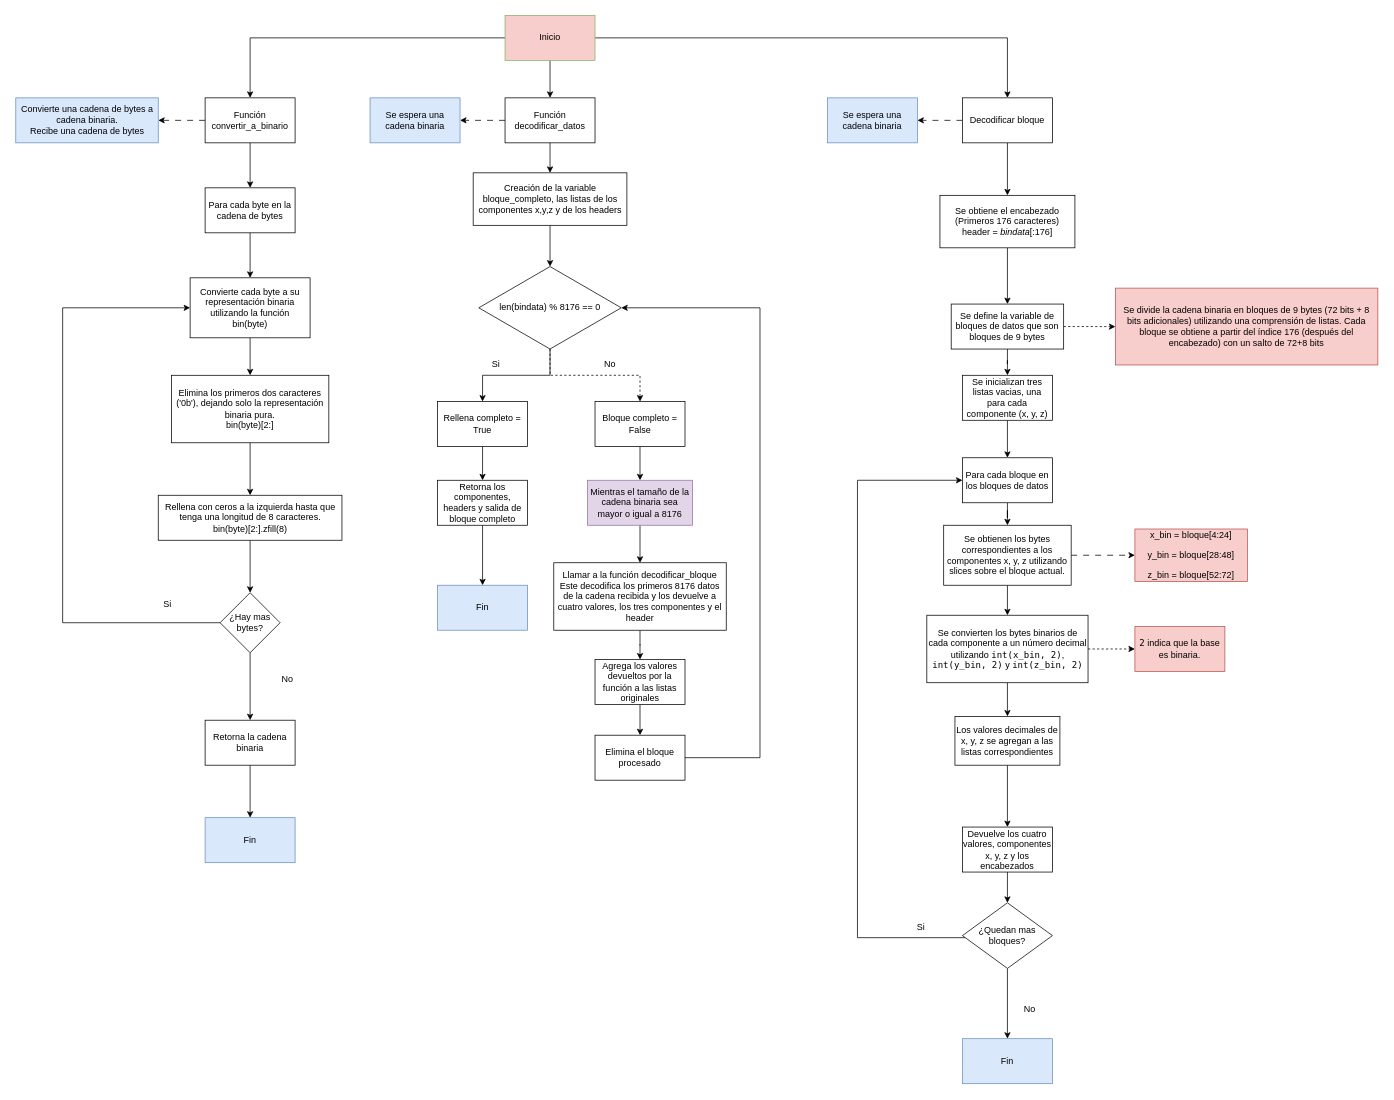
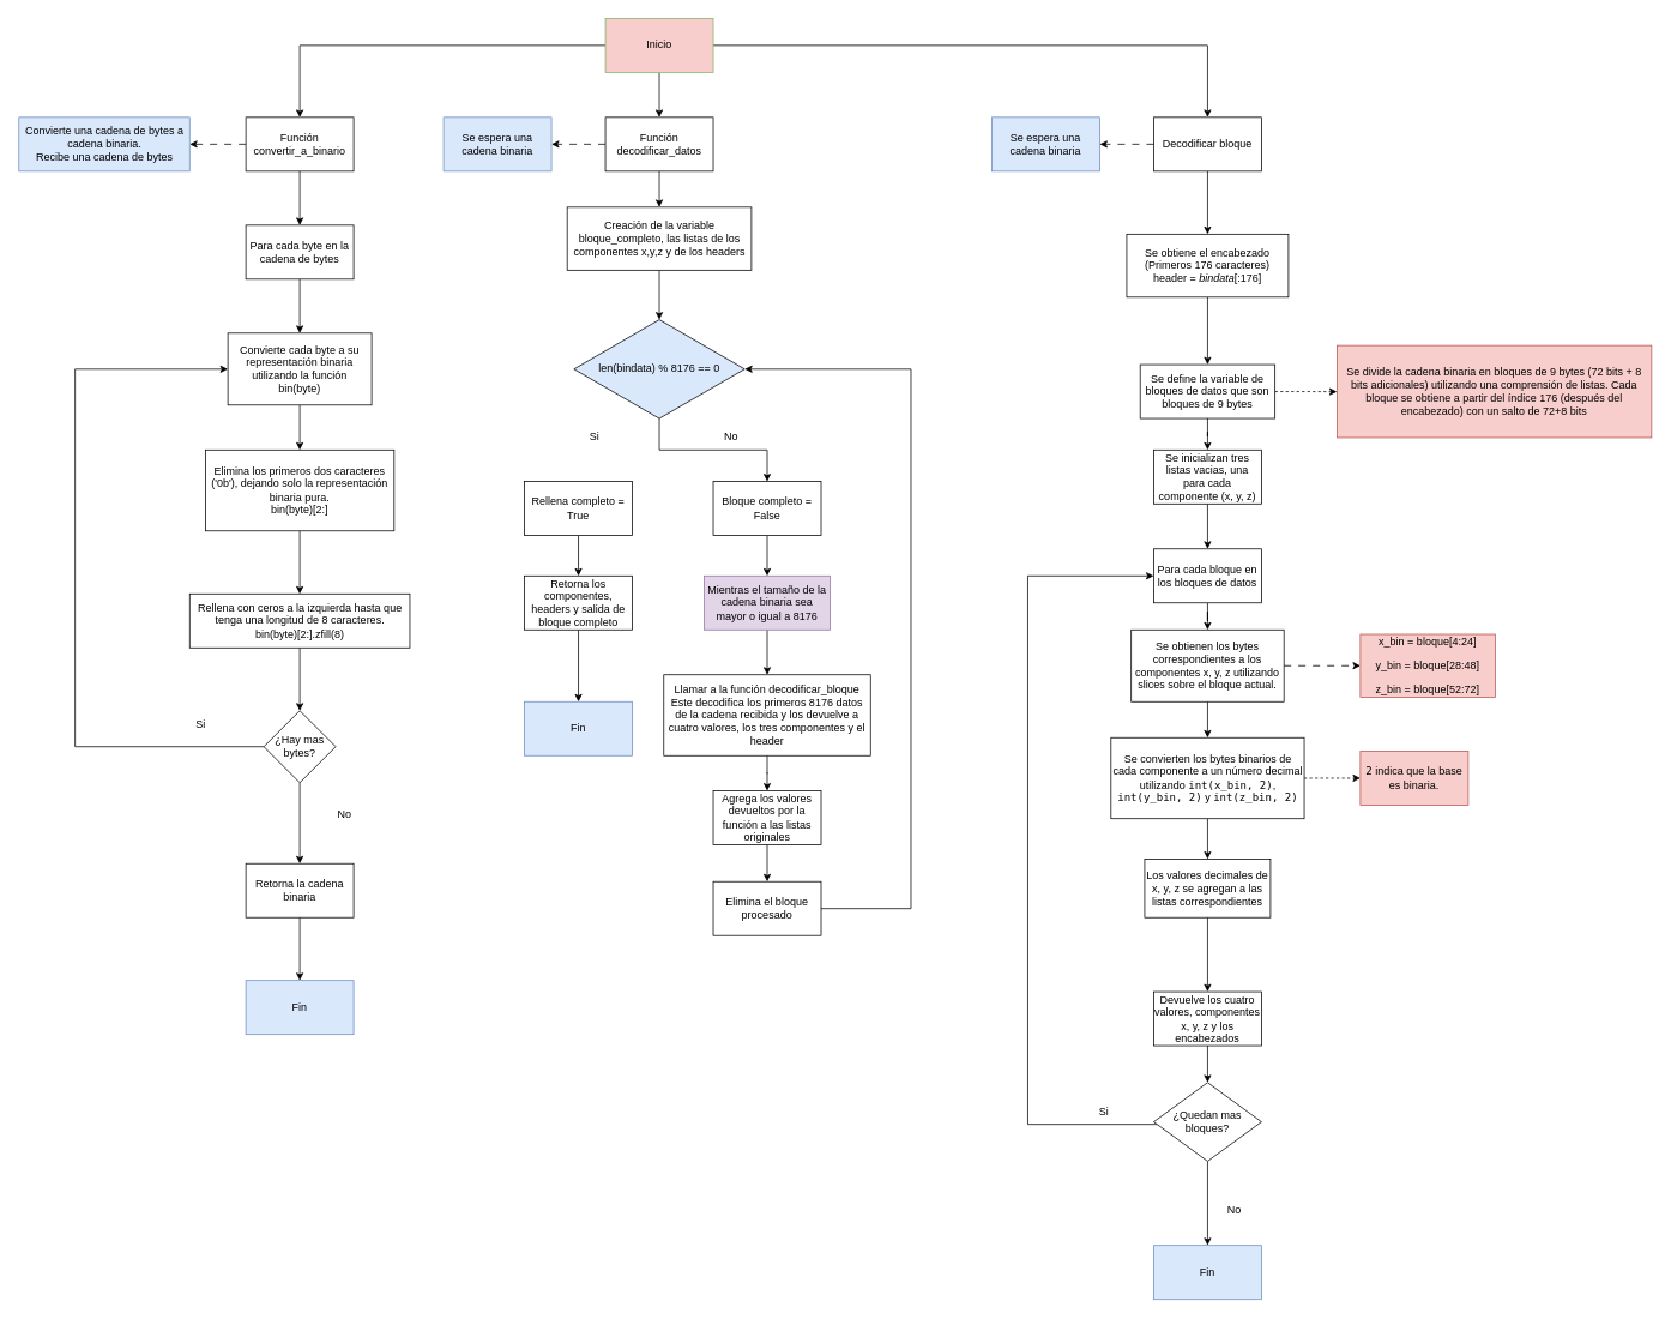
  <mxCell id="0" />
  <mxCell id="1" parent="0" />
  <mxCell id="2" value="" style="edgeStyle=orthogonalEdgeStyle;rounded=0;orthogonalLoop=1;jettySize=auto;html=1;" edge="1" parent="1" source="5" target="8"><mxGeometry relative="1" as="geometry" /></mxCell>
  <mxCell id="3" value="" style="edgeStyle=orthogonalEdgeStyle;rounded=0;orthogonalLoop=1;jettySize=auto;html=1;" edge="1" parent="1" source="5" target="28"><mxGeometry relative="1" as="geometry" /></mxCell>
  <mxCell id="4" value="" style="edgeStyle=orthogonalEdgeStyle;rounded=0;orthogonalLoop=1;jettySize=auto;html=1;" edge="1" parent="1" source="5" target="53"><mxGeometry relative="1" as="geometry" /></mxCell>
  <mxCell id="5" value="Inicio" style="rounded=0;whiteSpace=wrap;html=1;fillColor=#f8cecc;strokeColor=#82b366;" vertex="1" parent="1"><mxGeometry x="673" y="20" width="120" height="60" as="geometry" /></mxCell>
  <mxCell id="6" value="" style="edgeStyle=orthogonalEdgeStyle;rounded=0;orthogonalLoop=1;jettySize=auto;html=1;dashed=1;dashPattern=8 8;" edge="1" parent="1" source="8" target="9"><mxGeometry relative="1" as="geometry" /></mxCell>
  <mxCell id="7" value="" style="edgeStyle=orthogonalEdgeStyle;rounded=0;orthogonalLoop=1;jettySize=auto;html=1;" edge="1" parent="1" source="8" target="11"><mxGeometry relative="1" as="geometry" /></mxCell>
  <mxCell id="8" value="&lt;div&gt;Función &lt;br&gt;&lt;/div&gt;&lt;div&gt;convertir_a_binario&lt;br&gt;&lt;/div&gt; " style="whiteSpace=wrap;html=1;rounded=0;" vertex="1" parent="1"><mxGeometry x="273" y="130" width="120" height="60" as="geometry" /></mxCell>
  <mxCell id="9" value="&lt;div&gt;Convierte una cadena de bytes a cadena binaria. &lt;br&gt;&lt;/div&gt;&lt;div&gt;Recibe una cadena de bytes&lt;br&gt;&lt;/div&gt;" style="whiteSpace=wrap;html=1;rounded=0;fillColor=#dae8fc;strokeColor=#6c8ebf;" vertex="1" parent="1"><mxGeometry x="20.5" y="130" width="190" height="60" as="geometry" /></mxCell>
  <mxCell id="10" value="" style="edgeStyle=orthogonalEdgeStyle;rounded=0;orthogonalLoop=1;jettySize=auto;html=1;" edge="1" parent="1" source="11" target="13"><mxGeometry relative="1" as="geometry" /></mxCell>
  <mxCell id="11" value="Para cada byte en la cadena de bytes" style="whiteSpace=wrap;html=1;rounded=0;" vertex="1" parent="1"><mxGeometry x="273" y="250" width="120" height="60" as="geometry" /></mxCell>
  <mxCell id="12" value="" style="edgeStyle=orthogonalEdgeStyle;rounded=0;orthogonalLoop=1;jettySize=auto;html=1;" edge="1" parent="1" source="13" target="15"><mxGeometry relative="1" as="geometry" /></mxCell>
  <mxCell id="13" value="Convierte cada byte a su representación binaria utilizando la función &lt;br&gt;bin(byte)" style="whiteSpace=wrap;html=1;rounded=0;" vertex="1" parent="1"><mxGeometry x="253" y="370" width="160" height="80" as="geometry" /></mxCell>
  <mxCell id="14" value="" style="edgeStyle=orthogonalEdgeStyle;rounded=0;orthogonalLoop=1;jettySize=auto;html=1;" edge="1" parent="1" source="15" target="17"><mxGeometry relative="1" as="geometry" /></mxCell>
  <mxCell id="15" value="&lt;div&gt;Elimina los primeros dos caracteres ('0b'), dejando solo la representación binaria pura.&lt;/div&gt;&lt;div&gt;bin(byte)[2:]&lt;br&gt;&lt;/div&gt;" style="whiteSpace=wrap;html=1;rounded=0;" vertex="1" parent="1"><mxGeometry x="228" y="500" width="210" height="90" as="geometry" /></mxCell>
  <mxCell id="16" value="" style="edgeStyle=orthogonalEdgeStyle;rounded=0;orthogonalLoop=1;jettySize=auto;html=1;" edge="1" parent="1" source="17" target="20"><mxGeometry relative="1" as="geometry" /></mxCell>
  <mxCell id="17" value="&lt;div&gt;Rellena con ceros a la izquierda hasta que tenga una longitud de 8 caracteres.&lt;/div&gt;bin(byte)[2:].zfill(8)" style="whiteSpace=wrap;html=1;rounded=0;" vertex="1" parent="1"><mxGeometry x="210.5" y="660" width="245" height="60" as="geometry" /></mxCell>
  <mxCell id="18" style="edgeStyle=orthogonalEdgeStyle;rounded=0;orthogonalLoop=1;jettySize=auto;html=1;entryX=0;entryY=0.5;entryDx=0;entryDy=0;" edge="1" parent="1" source="20" target="13"><mxGeometry relative="1" as="geometry"><Array as="points"><mxPoint x="83" y="830" /><mxPoint x="83" y="410" /></Array></mxGeometry></mxCell>
  <mxCell id="19" value="" style="edgeStyle=orthogonalEdgeStyle;rounded=0;orthogonalLoop=1;jettySize=auto;html=1;" edge="1" parent="1" source="20" target="23"><mxGeometry relative="1" as="geometry" /></mxCell>
  <mxCell id="20" value="¿Hay mas bytes?" style="rhombus;whiteSpace=wrap;html=1;rounded=0;" vertex="1" parent="1"><mxGeometry x="293" y="790" width="80" height="80" as="geometry" /></mxCell>
  <mxCell id="21" value="Si" style="text;html=1;align=center;verticalAlign=middle;whiteSpace=wrap;rounded=0;" vertex="1" parent="1"><mxGeometry x="193" y="790" width="60" height="30" as="geometry" /></mxCell>
  <mxCell id="22" value="" style="edgeStyle=orthogonalEdgeStyle;rounded=0;orthogonalLoop=1;jettySize=auto;html=1;" edge="1" parent="1" source="23" target="25"><mxGeometry relative="1" as="geometry" /></mxCell>
  <mxCell id="23" value="Retorna la cadena binaria" style="whiteSpace=wrap;html=1;rounded=0;" vertex="1" parent="1"><mxGeometry x="273" y="960" width="120" height="60" as="geometry" /></mxCell>
  <mxCell id="24" value="No" style="text;html=1;align=center;verticalAlign=middle;whiteSpace=wrap;rounded=0;" vertex="1" parent="1"><mxGeometry x="353" y="890" width="60" height="30" as="geometry" /></mxCell>
  <mxCell id="25" value="Fin" style="whiteSpace=wrap;html=1;rounded=0;fillColor=#dae8fc;strokeColor=#6c8ebf;" vertex="1" parent="1"><mxGeometry x="273" y="1090" width="120" height="60" as="geometry" /></mxCell>
  <mxCell id="26" value="" style="edgeStyle=orthogonalEdgeStyle;rounded=0;orthogonalLoop=1;jettySize=auto;html=1;" edge="1" parent="1" source="28" target="30"><mxGeometry relative="1" as="geometry" /></mxCell>
  <mxCell id="27" value="" style="edgeStyle=orthogonalEdgeStyle;rounded=0;orthogonalLoop=1;jettySize=auto;html=1;dashed=1;dashPattern=8 8;" edge="1" parent="1" source="28" target="31"><mxGeometry relative="1" as="geometry" /></mxCell>
  <mxCell id="28" value="Función&lt;br&gt;decodificar_datos" style="whiteSpace=wrap;html=1;rounded=0;" vertex="1" parent="1"><mxGeometry x="673" y="130" width="120" height="60" as="geometry" /></mxCell>
  <mxCell id="29" value="" style="edgeStyle=orthogonalEdgeStyle;rounded=0;orthogonalLoop=1;jettySize=auto;html=1;" edge="1" parent="1" source="30" target="34"><mxGeometry relative="1" as="geometry" /></mxCell>
  <mxCell id="30" value="Creación de la variable bloque_completo, las listas de los componentes x,y,z y de los headers" style="whiteSpace=wrap;html=1;rounded=0;" vertex="1" parent="1"><mxGeometry x="630.5" y="230" width="205" height="70" as="geometry" /></mxCell>
  <mxCell id="31" value="Se espera una cadena binaria" style="whiteSpace=wrap;html=1;rounded=0;fillColor=#dae8fc;strokeColor=#6c8ebf;" vertex="1" parent="1"><mxGeometry x="493" y="130" width="120" height="60" as="geometry" /></mxCell>
- <mxCell id="32" value="" style="edgeStyle=orthogonalEdgeStyle;rounded=0;orthogonalLoop=1;jettySize=auto;html=1;" edge="1" parent="1" source="34" target="36"><mxGeometry relative="1" as="geometry" /></mxCell>
- <mxCell id="33" value="" style="edgeStyle=orthogonalEdgeStyle;rounded=0;orthogonalLoop=1;jettySize=auto;html=1;dashed=1;" edge="1" parent="1" source="34" target="39"><mxGeometry relative="1" as="geometry" /></mxCell>
- <mxCell id="34" value="len(bindata) % 8176 == 0" style="rhombus;whiteSpace=wrap;html=1;rounded=0;" vertex="1" parent="1"><mxGeometry x="638" y="355" width="190" height="110" as="geometry" /></mxCell>
+ <mxCell id="33" value="" style="edgeStyle=orthogonalEdgeStyle;rounded=0;orthogonalLoop=1;jettySize=auto;html=1;" edge="1" parent="1" source="34" target="39"><mxGeometry relative="1" as="geometry" /></mxCell>
+ <mxCell id="34" value="len(bindata) % 8176 == 0" style="rhombus;whiteSpace=wrap;html=1;rounded=0;fillColor=#dae8fc;" vertex="1" parent="1"><mxGeometry x="638" y="355" width="190" height="110" as="geometry" /></mxCell>
  <mxCell id="35" style="edgeStyle=orthogonalEdgeStyle;rounded=0;orthogonalLoop=1;jettySize=auto;html=1;entryX=0.5;entryY=0;entryDx=0;entryDy=0;" edge="1" parent="1" source="36" target="42"><mxGeometry relative="1" as="geometry" /></mxCell>
  <mxCell id="36" value="Rellena completo = True" style="whiteSpace=wrap;html=1;rounded=0;" vertex="1" parent="1"><mxGeometry x="583" y="535" width="120" height="60" as="geometry" /></mxCell>
  <mxCell id="37" value="No" style="text;html=1;align=center;verticalAlign=middle;whiteSpace=wrap;rounded=0;" vertex="1" parent="1"><mxGeometry x="783" y="470" width="60" height="30" as="geometry" /></mxCell>
  <mxCell id="38" style="edgeStyle=orthogonalEdgeStyle;rounded=0;orthogonalLoop=1;jettySize=auto;html=1;entryX=0.5;entryY=0;entryDx=0;entryDy=0;" edge="1" parent="1" source="39" target="44"><mxGeometry relative="1" as="geometry" /></mxCell>
  <mxCell id="39" value="Bloque completo = False" style="whiteSpace=wrap;html=1;rounded=0;" vertex="1" parent="1"><mxGeometry x="793" y="535" width="120" height="60" as="geometry" /></mxCell>
  <mxCell id="40" value="Si" style="text;html=1;align=center;verticalAlign=middle;whiteSpace=wrap;rounded=0;" vertex="1" parent="1"><mxGeometry x="630.5" y="470" width="60" height="30" as="geometry" /></mxCell>
  <mxCell id="41" value="" style="edgeStyle=orthogonalEdgeStyle;rounded=0;orthogonalLoop=1;jettySize=auto;html=1;" edge="1" parent="1" source="42" target="83"><mxGeometry relative="1" as="geometry" /></mxCell>
  <mxCell id="42" value="Retorna los componentes, headers y salida de bloque completo" style="whiteSpace=wrap;html=1;rounded=0;" vertex="1" parent="1"><mxGeometry x="583" y="640" width="120" height="60" as="geometry" /></mxCell>
  <mxCell id="43" value="" style="edgeStyle=orthogonalEdgeStyle;rounded=0;orthogonalLoop=1;jettySize=auto;html=1;" edge="1" parent="1" source="44" target="46"><mxGeometry relative="1" as="geometry" /></mxCell>
  <mxCell id="44" value="Mientras el tamaño de la cadena binaria sea mayor o igual a 8176" style="whiteSpace=wrap;html=1;rounded=0;fillColor=#e1d5e7;strokeColor=#9673a6;" vertex="1" parent="1"><mxGeometry x="783" y="640" width="140" height="60" as="geometry" /></mxCell>
  <mxCell id="45" value="" style="edgeStyle=orthogonalEdgeStyle;rounded=0;orthogonalLoop=1;jettySize=auto;html=1;" edge="1" parent="1" source="46" target="48"><mxGeometry relative="1" as="geometry" /></mxCell>
  <mxCell id="46" value="&lt;div&gt;Llamar a la&amp;nbsp;función decodificar_bloque&lt;/div&gt;&lt;div&gt;Este decodifica los primeros 8176 datos de la cadena recibida y los devuelve a cuatro valores, los tres componentes y el header&lt;br&gt; &lt;/div&gt;" style="whiteSpace=wrap;html=1;rounded=0;" vertex="1" parent="1"><mxGeometry x="738" y="750" width="230" height="90" as="geometry" /></mxCell>
  <mxCell id="47" value="" style="edgeStyle=orthogonalEdgeStyle;rounded=0;orthogonalLoop=1;jettySize=auto;html=1;" edge="1" parent="1" source="48" target="50"><mxGeometry relative="1" as="geometry" /></mxCell>
  <mxCell id="48" value="Agrega los valores devueltos por la función a las listas originales" style="whiteSpace=wrap;html=1;rounded=0;" vertex="1" parent="1"><mxGeometry x="793" y="879" width="120" height="60" as="geometry" /></mxCell>
  <mxCell id="49" style="edgeStyle=orthogonalEdgeStyle;rounded=0;orthogonalLoop=1;jettySize=auto;html=1;entryX=1;entryY=0.5;entryDx=0;entryDy=0;" edge="1" parent="1" source="50" target="34"><mxGeometry relative="1" as="geometry"><Array as="points"><mxPoint x="1013" y="1010" /><mxPoint x="1013" y="410" /></Array></mxGeometry></mxCell>
  <mxCell id="50" value="Elimina el bloque procesado" style="whiteSpace=wrap;html=1;rounded=0;" vertex="1" parent="1"><mxGeometry x="793" y="980" width="120" height="60" as="geometry" /></mxCell>
  <mxCell id="51" value="" style="edgeStyle=orthogonalEdgeStyle;rounded=0;orthogonalLoop=1;jettySize=auto;html=1;" edge="1" parent="1" source="53" target="55"><mxGeometry relative="1" as="geometry" /></mxCell>
  <mxCell id="52" style="edgeStyle=orthogonalEdgeStyle;rounded=0;orthogonalLoop=1;jettySize=auto;html=1;entryX=1;entryY=0.5;entryDx=0;entryDy=0;dashed=1;dashPattern=8 8;" edge="1" parent="1" source="53" target="56"><mxGeometry relative="1" as="geometry" /></mxCell>
  <mxCell id="53" value="Decodificar bloque" style="whiteSpace=wrap;html=1;rounded=0;" vertex="1" parent="1"><mxGeometry x="1283" y="130" width="120" height="60" as="geometry" /></mxCell>
  <mxCell id="54" value="" style="edgeStyle=orthogonalEdgeStyle;rounded=0;orthogonalLoop=1;jettySize=auto;html=1;" edge="1" parent="1" source="55" target="59"><mxGeometry relative="1" as="geometry" /></mxCell>
  <mxCell id="55" value="&lt;div&gt;Se obtiene el encabezado (Primeros 176 caracteres) &lt;br&gt;&lt;/div&gt;&lt;div&gt;header = &lt;em&gt;bindata&lt;/em&gt;[:176]&lt;/div&gt;" style="whiteSpace=wrap;html=1;rounded=0;" vertex="1" parent="1"><mxGeometry x="1253" y="260" width="180" height="70" as="geometry" /></mxCell>
  <mxCell id="56" value="Se espera una cadena binaria" style="whiteSpace=wrap;html=1;rounded=0;fillColor=#dae8fc;strokeColor=#6c8ebf;" vertex="1" parent="1"><mxGeometry x="1103" y="130" width="120" height="60" as="geometry" /></mxCell>
  <mxCell id="57" value="" style="edgeStyle=orthogonalEdgeStyle;rounded=0;orthogonalLoop=1;jettySize=auto;html=1;dashed=1;" edge="1" parent="1" source="59" target="60"><mxGeometry relative="1" as="geometry" /></mxCell>
  <mxCell id="58" value="" style="edgeStyle=orthogonalEdgeStyle;rounded=0;orthogonalLoop=1;jettySize=auto;html=1;" edge="1" parent="1" source="59" target="62"><mxGeometry relative="1" as="geometry" /></mxCell>
  <mxCell id="59" value="Se define la variable de bloques de datos que son bloques de 9 bytes" style="whiteSpace=wrap;html=1;rounded=0;" vertex="1" parent="1"><mxGeometry x="1268" y="405" width="150" height="60" as="geometry" /></mxCell>
  <mxCell id="60" value="&lt;p data-pm-slice=&quot;1 1 []&quot;&gt;Se divide la cadena binaria en bloques de 9 bytes (72 bits + 8 bits adicionales) utilizando una comprensión de listas. Cada bloque se obtiene a partir del índice 176 (después del encabezado) con un salto de 72+8 bits&lt;/p&gt;" style="whiteSpace=wrap;html=1;rounded=0;fillColor=#f8cecc;strokeColor=#b85450;" vertex="1" parent="1"><mxGeometry x="1487" y="383.75" width="350" height="102.5" as="geometry" /></mxCell>
  <mxCell id="61" value="" style="edgeStyle=orthogonalEdgeStyle;rounded=0;orthogonalLoop=1;jettySize=auto;html=1;" edge="1" parent="1" source="62" target="64"><mxGeometry relative="1" as="geometry" /></mxCell>
  <mxCell id="62" value="Se inicializan tres listas vacias, una para cada componente (x, y, z)" style="whiteSpace=wrap;html=1;rounded=0;" vertex="1" parent="1"><mxGeometry x="1283" y="500" width="120" height="60" as="geometry" /></mxCell>
  <mxCell id="63" value="" style="edgeStyle=orthogonalEdgeStyle;rounded=0;orthogonalLoop=1;jettySize=auto;html=1;" edge="1" parent="1" source="64" target="67"><mxGeometry relative="1" as="geometry" /></mxCell>
  <mxCell id="64" value="Para cada bloque en los bloques de datos" style="whiteSpace=wrap;html=1;rounded=0;" vertex="1" parent="1"><mxGeometry x="1283" y="610" width="120" height="60" as="geometry" /></mxCell>
  <mxCell id="65" value="" style="edgeStyle=orthogonalEdgeStyle;rounded=0;orthogonalLoop=1;jettySize=auto;html=1;dashed=1;dashPattern=8 8;" edge="1" parent="1" source="67" target="68"><mxGeometry relative="1" as="geometry" /></mxCell>
  <mxCell id="66" value="" style="edgeStyle=orthogonalEdgeStyle;rounded=0;orthogonalLoop=1;jettySize=auto;html=1;" edge="1" parent="1" source="67" target="71"><mxGeometry relative="1" as="geometry" /></mxCell>
  <mxCell id="67" value="&lt;p data-pm-slice=&quot;1 1 []&quot;&gt;Se obtienen los bytes correspondientes a los componentes x, y, z utilizando slices sobre el bloque actual.&lt;/p&gt;" style="whiteSpace=wrap;html=1;rounded=0;" vertex="1" parent="1"><mxGeometry x="1258" y="700" width="170" height="80" as="geometry" /></mxCell>
  <mxCell id="68" value="&lt;p data-pm-slice=&quot;1 1 []&quot;&gt;x_bin = bloque[4:24]&lt;/p&gt;&lt;p&gt; y_bin = bloque[28:48]&lt;/p&gt;&lt;p&gt;z_bin = bloque[52:72]&lt;/p&gt;" style="whiteSpace=wrap;html=1;rounded=0;fillColor=#f8cecc;strokeColor=#b85450;" vertex="1" parent="1"><mxGeometry x="1513" y="705" width="150" height="70" as="geometry" /></mxCell>
  <mxCell id="69" value="" style="edgeStyle=orthogonalEdgeStyle;rounded=0;orthogonalLoop=1;jettySize=auto;html=1;dashed=1;" edge="1" parent="1" source="71" target="72"><mxGeometry relative="1" as="geometry" /></mxCell>
  <mxCell id="70" value="" style="edgeStyle=orthogonalEdgeStyle;rounded=0;orthogonalLoop=1;jettySize=auto;html=1;" edge="1" parent="1" source="71" target="74"><mxGeometry relative="1" as="geometry" /></mxCell>
  <mxCell id="71" value="Se convierten los bytes binarios de cada componente a un número decimal utilizando &lt;code class=&quot;bg-bg-300 px-1 py-px text-accent-secondary-000 rounded-[0.3rem] text-[0.95em] whitespace-pre-wrap&quot;&gt;int(x_bin, 2)&lt;/code&gt;, &lt;code class=&quot;bg-bg-300 px-1 py-px text-accent-secondary-000 rounded-[0.3rem] text-[0.95em] whitespace-pre-wrap&quot;&gt;int(y_bin, 2)&lt;/code&gt; y &lt;code class=&quot;bg-bg-300 px-1 py-px text-accent-secondary-000 rounded-[0.3rem] text-[0.95em] whitespace-pre-wrap&quot;&gt;int(z_bin, 2)&lt;/code&gt;" style="whiteSpace=wrap;html=1;rounded=0;" vertex="1" parent="1"><mxGeometry x="1235.5" y="820" width="215" height="90" as="geometry" /></mxCell>
  <mxCell id="72" value="&lt;code class=&quot;bg-bg-300 px-1 py-px text-accent-secondary-000 rounded-[0.3rem] text-[0.95em] whitespace-pre-wrap&quot;&gt;2&lt;/code&gt; indica que la base es binaria." style="whiteSpace=wrap;html=1;rounded=0;fillColor=#f8cecc;strokeColor=#b85450;" vertex="1" parent="1"><mxGeometry x="1513" y="835" width="120" height="60" as="geometry" /></mxCell>
  <mxCell id="73" value="" style="edgeStyle=orthogonalEdgeStyle;rounded=0;orthogonalLoop=1;jettySize=auto;html=1;" edge="1" parent="1" source="74" target="82"><mxGeometry relative="1" as="geometry" /></mxCell>
  <mxCell id="74" value="Los valores decimales de x, y, z se agregan a las listas correspondientes " style="whiteSpace=wrap;html=1;rounded=0;" vertex="1" parent="1"><mxGeometry x="1273" y="955" width="140" height="65" as="geometry" /></mxCell>
  <mxCell id="75" value="" style="edgeStyle=orthogonalEdgeStyle;rounded=0;orthogonalLoop=1;jettySize=auto;html=1;" edge="1" parent="1" source="77" target="78"><mxGeometry relative="1" as="geometry" /></mxCell>
  <mxCell id="76" style="edgeStyle=orthogonalEdgeStyle;rounded=0;orthogonalLoop=1;jettySize=auto;html=1;entryX=0;entryY=0.5;entryDx=0;entryDy=0;" edge="1" parent="1" source="77" target="64"><mxGeometry relative="1" as="geometry"><Array as="points"><mxPoint x="1143" y="1250" /><mxPoint x="1143" y="640" /></Array></mxGeometry></mxCell>
  <mxCell id="77" value="¿Quedan mas bloques?" style="rhombus;whiteSpace=wrap;html=1;rounded=0;" vertex="1" parent="1"><mxGeometry x="1283" y="1203.5" width="120" height="87.5" as="geometry" /></mxCell>
  <mxCell id="78" value="Fin" style="whiteSpace=wrap;html=1;rounded=0;fillColor=#dae8fc;strokeColor=#6c8ebf;" vertex="1" parent="1"><mxGeometry x="1283" y="1384.75" width="120" height="60" as="geometry" /></mxCell>
  <mxCell id="79" value="Si" style="text;html=1;align=center;verticalAlign=middle;whiteSpace=wrap;rounded=0;" vertex="1" parent="1"><mxGeometry x="1198" y="1221" width="60" height="30" as="geometry" /></mxCell>
  <mxCell id="80" value="No" style="text;html=1;align=center;verticalAlign=middle;whiteSpace=wrap;rounded=0;" vertex="1" parent="1"><mxGeometry x="1343" y="1331" width="60" height="30" as="geometry" /></mxCell>
  <mxCell id="81" style="edgeStyle=orthogonalEdgeStyle;rounded=0;orthogonalLoop=1;jettySize=auto;html=1;" edge="1" parent="1" source="82" target="77"><mxGeometry relative="1" as="geometry" /></mxCell>
  <mxCell id="82" value="Devuelve los cuatro valores, componentes x, y, z y los encabezados " style="whiteSpace=wrap;html=1;rounded=0;" vertex="1" parent="1"><mxGeometry x="1283" y="1102.5" width="120" height="60" as="geometry" /></mxCell>
  <mxCell id="83" value="Fin" style="whiteSpace=wrap;html=1;rounded=0;fillColor=#dae8fc;strokeColor=#6c8ebf;" vertex="1" parent="1"><mxGeometry x="583" y="780" width="120" height="60" as="geometry" /></mxCell>
